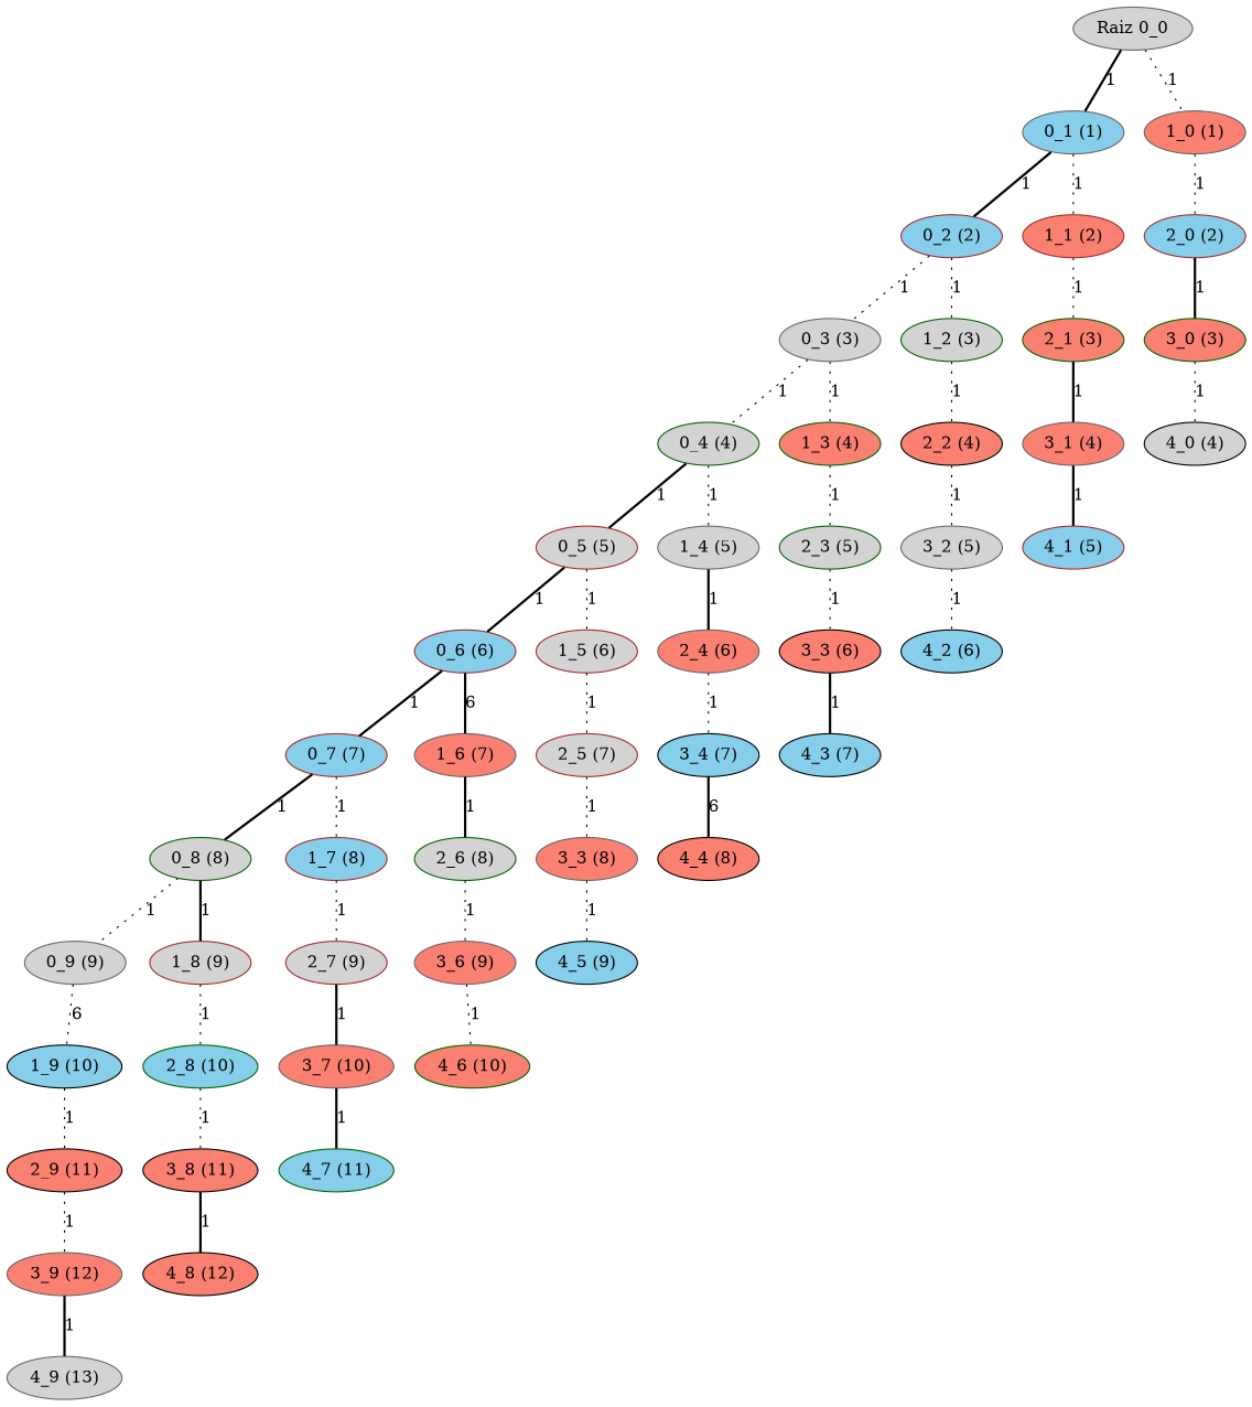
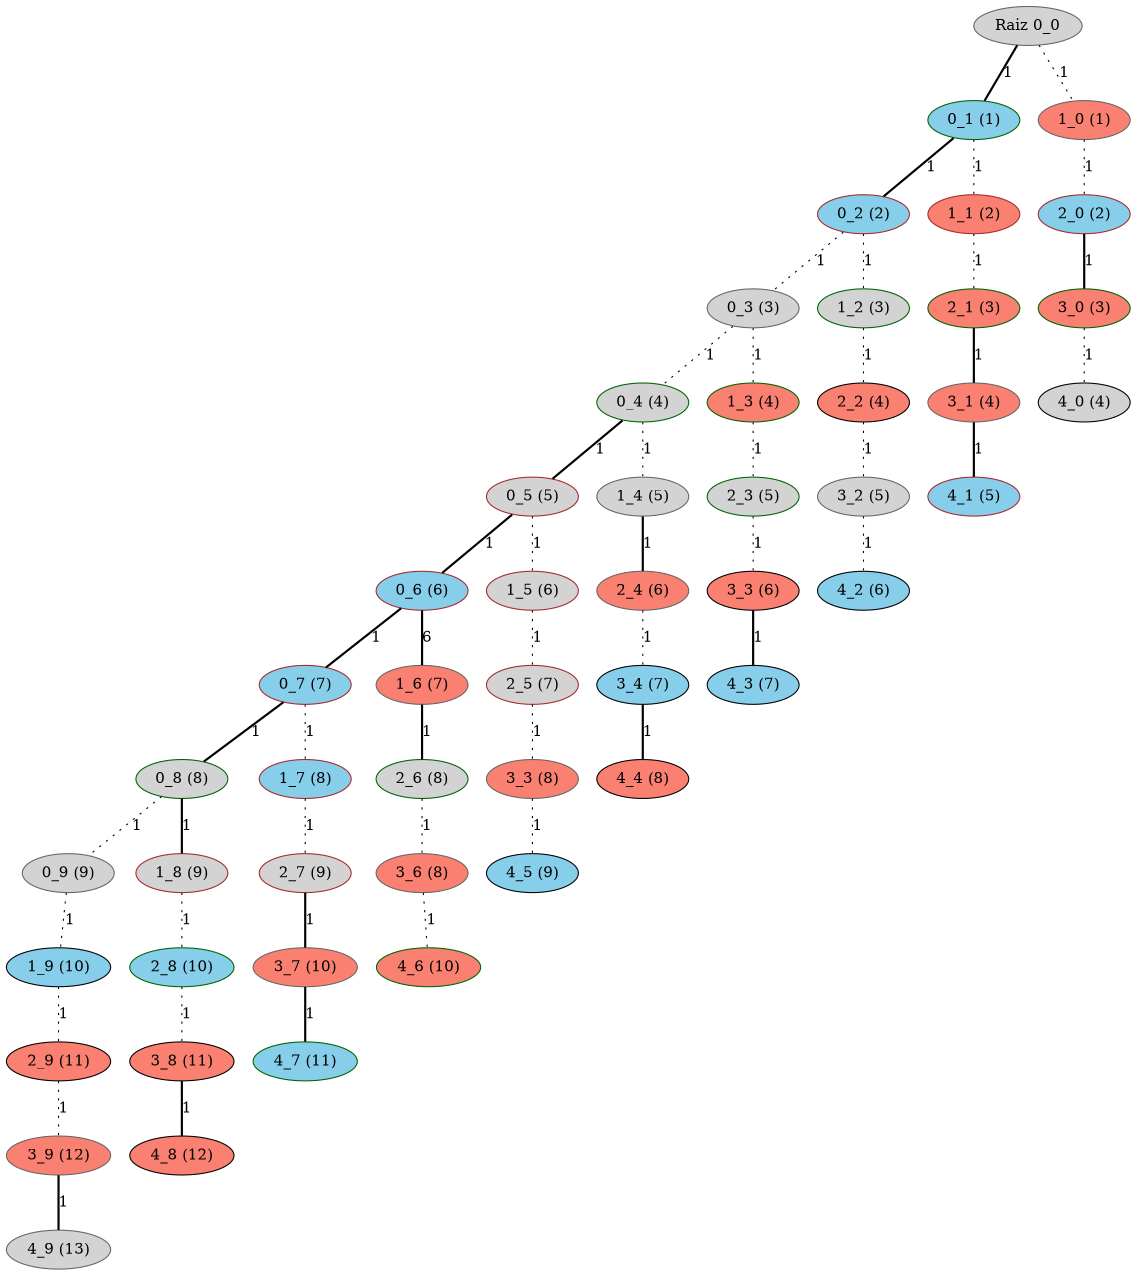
  graph {
    node [color=gray40 fillcolor=salmon style=filled]
    edge [style=dotted]
    n1 [fillcolor=lightgrey label="Raiz 0_0"]
-   n2 [fillcolor=skyblue label="0_1 (1)"]
+   n2 [color=darkgreen fillcolor=skyblue label="0_1 (1)"]
    n3 [label="1_0 (1)"]
    n4 [color=brown fillcolor=skyblue label="0_2 (2)"]
    n5 [color=brown label="1_1 (2)"]
    n6 [color=brown fillcolor=skyblue label="2_0 (2)"]
    n7 [fillcolor=lightgrey label="0_3 (3)"]
    n8 [color=darkgreen fillcolor=lightgrey label="1_2 (3)"]
    n9 [color=darkgreen label="2_1 (3)"]
    n10 [color=darkgreen label="3_0 (3)"]
    n11 [color=darkgreen fillcolor=lightgrey label="0_4 (4)"]
    n12 [color=darkgreen label="1_3 (4)"]
    n13 [color=black label="2_2 (4)"]
    n14 [label="3_1 (4)"]
    n15 [color=black fillcolor=lightgrey label="4_0 (4)"]
    n16 [color=brown fillcolor=lightgrey label="0_5 (5)"]
    n17 [fillcolor=lightgrey label="1_4 (5)"]
    n18 [color=darkgreen fillcolor=lightgrey label="2_3 (5)"]
    n19 [fillcolor=lightgrey label="3_2 (5)"]
    n20 [color=brown fillcolor=skyblue label="4_1 (5)"]
    n21 [color=brown fillcolor=skyblue label="0_6 (6)"]
    n22 [color=brown fillcolor=lightgrey label="1_5 (6)"]
    n23 [label="2_4 (6)"]
    n24 [color=black label="3_3 (6)"]
    n25 [color=black fillcolor=skyblue label="4_2 (6)"]
    n26 [color=brown fillcolor=skyblue label="0_7 (7)"]
    n27 [label="1_6 (7)"]
    n28 [color=brown fillcolor=lightgrey label="2_5 (7)"]
    n29 [color=black fillcolor=skyblue label="3_4 (7)"]
    n30 [color=black fillcolor=skyblue label="4_3 (7)"]
    n31 [color=darkgreen fillcolor=lightgrey label="0_8 (8)"]
    n32 [color=brown fillcolor=skyblue label="1_7 (8)"]
    n33 [color=darkgreen fillcolor=lightgrey label="2_6 (8)"]
    n34 [label="3_3 (8)"]
    n35 [color=black label="4_4 (8)"]
    n36 [fillcolor=lightgrey label="0_9 (9)"]
    n37 [color=brown fillcolor=lightgrey label="1_8 (9)"]
    n38 [color=brown fillcolor=lightgrey label="2_7 (9)"]
-   n39 [label="3_6 (9)"]
+   n39 [label="3_6 (8)"]
    n40 [color=black fillcolor=skyblue label="4_5 (9)"]
    n41 [color=black fillcolor=skyblue label="1_9 (10)"]
    n42 [color=darkgreen fillcolor=skyblue label="2_8 (10)"]
    n43 [label="3_7 (10)"]
    n44 [color=darkgreen label="4_6 (10)"]
    n45 [color=black label="2_9 (11)"]
    n46 [color=black label="3_8 (11)"]
    n47 [color=darkgreen fillcolor=skyblue label="4_7 (11)"]
    n48 [label="3_9 (12)"]
    n49 [color=black label="4_8 (12)"]
    n50 [fillcolor=lightgrey label="4_9 (13)"]
    n1 -- n2 [label=1 style=bold]
    n1 -- n3 [label=1]
    n2 -- n4 [label=1 style=bold]
    n2 -- n5 [label=1]
    n3 -- n6 [label=1]
    n4 -- n7 [label=1]
    n4 -- n8 [label=1]
    n5 -- n9 [label=1]
    n6 -- n10 [label=1 style=bold]
    n7 -- n11 [label=1]
    n7 -- n12 [label=1]
    n8 -- n13 [label=1]
    n9 -- n14 [label=1 style=bold]
    n10 -- n15 [label=1]
    n11 -- n16 [label=1 style=bold]
    n11 -- n17 [label=1]
    n12 -- n18 [label=1]
    n13 -- n19 [label=1]
    n14 -- n20 [label=1 style=bold]
    n16 -- n21 [label=1 style=bold]
    n16 -- n22 [label=1]
    n17 -- n23 [label=1 style=bold]
    n18 -- n24 [label=1]
    n19 -- n25 [label=1]
    n21 -- n26 [label=1 style=bold]
    n21 -- n27 [label=6 style=bold]
    n22 -- n28 [label=1]
    n23 -- n29 [label=1]
    n24 -- n30 [label=1 style=bold]
    n26 -- n31 [label=1 style=bold]
    n26 -- n32 [label=1]
    n27 -- n33 [label=1 style=bold]
    n28 -- n34 [label=1]
-   n29 -- n35 [label=6 style=bold]
+   n29 -- n35 [label=1 style=bold]
    n31 -- n36 [label=1]
    n31 -- n37 [label=1 style=bold]
    n32 -- n38 [label=1]
    n33 -- n39 [label=1]
    n34 -- n40 [label=1]
-   n36 -- n41 [label=6]
+   n36 -- n41 [label=1]
    n37 -- n42 [label=1]
    n38 -- n43 [label=1 style=bold]
    n39 -- n44 [label=1]
    n41 -- n45 [label=1]
    n42 -- n46 [label=1]
    n43 -- n47 [label=1 style=bold]
    n45 -- n48 [label=1]
    n46 -- n49 [label=1 style=bold]
    n48 -- n50 [label=1 style=bold]
  }
